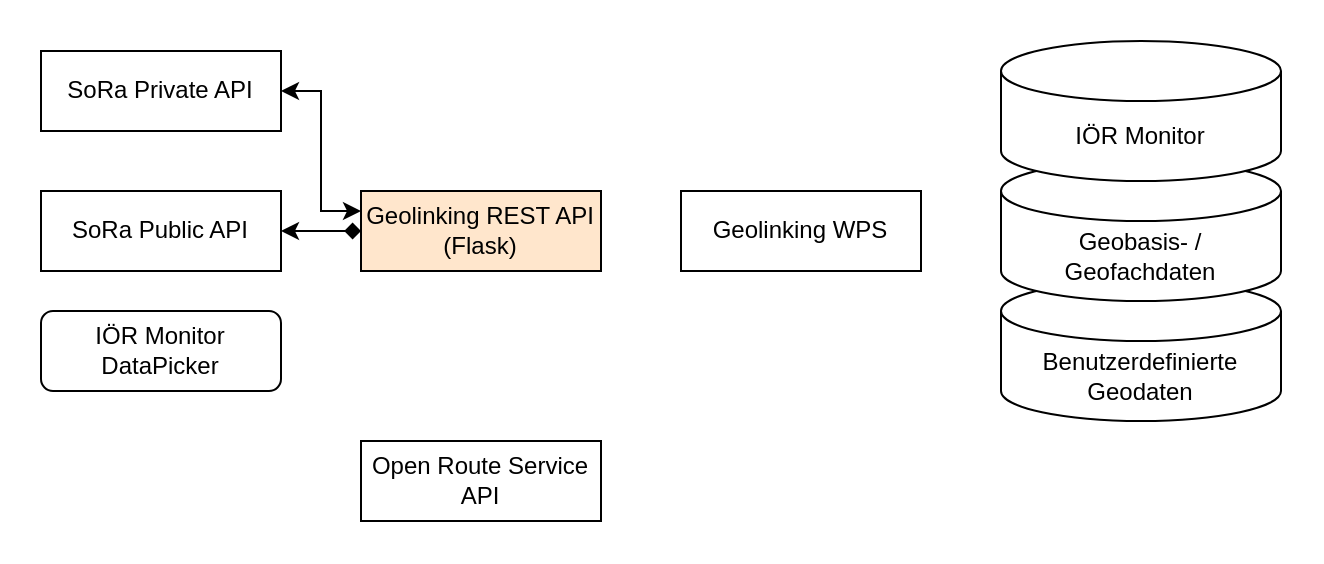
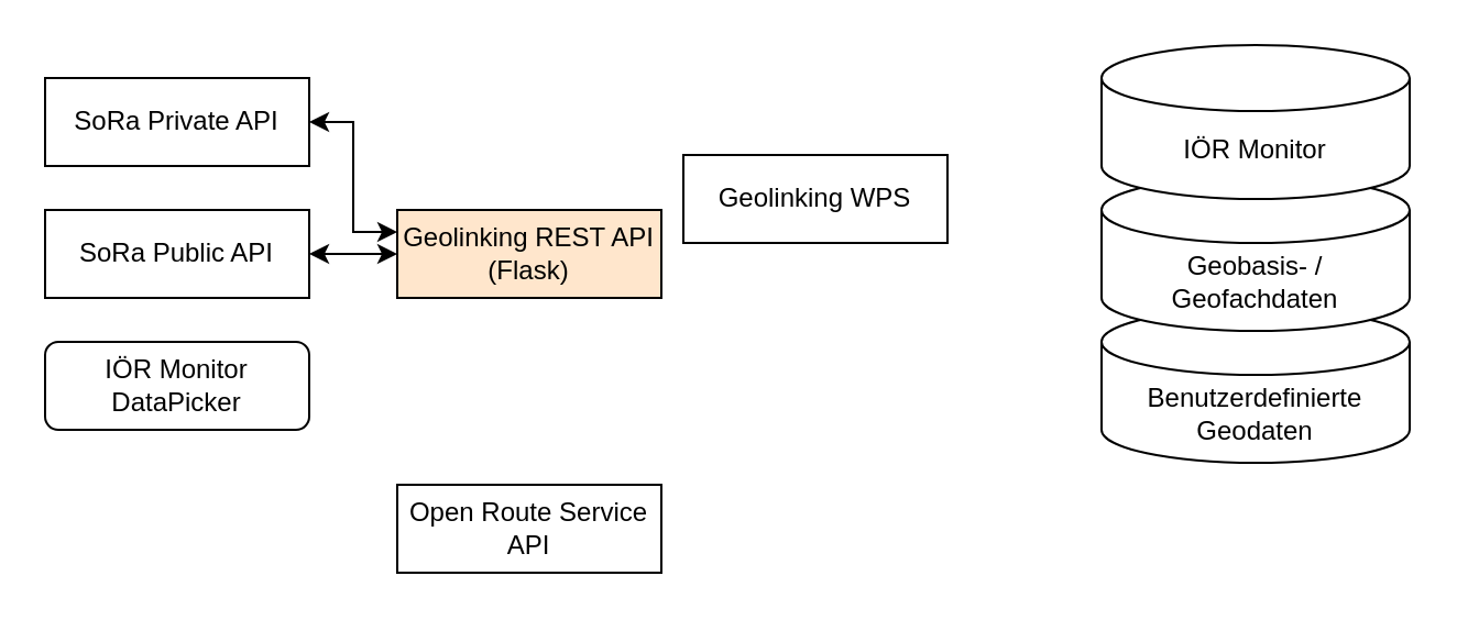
  <mxCell id="0" />
  <mxCell id="1" parent="0" />
  <mxCell id="2" value="Benutzerdefinierte Geodaten" style="shape=cylinder3;whiteSpace=wrap;html=1;boundedLbl=1;backgroundOutline=1;size=15;" vertex="1" parent="1"><mxGeometry x="500" y="140" width="140" height="70" as="geometry" /></mxCell>
  <mxCell id="3" style="edgeStyle=orthogonalEdgeStyle;rounded=0;orthogonalLoop=1;jettySize=auto;html=1;exitX=1;exitY=0.5;exitDx=0;exitDy=0;entryX=0;entryY=0.25;entryDx=0;entryDy=0;startArrow=classic;startFill=1;" edge="1" parent="1" source="4" target="9"><mxGeometry relative="1" as="geometry" /></mxCell>
- <mxCell id="4" value="SoRa Private API" style="rounded=0;whiteSpace=wrap;html=1;" vertex="1" parent="1"><mxGeometry x="20" y="25" width="120" height="40" as="geometry" /></mxCell>
- <mxCell id="5" style="edgeStyle=orthogonalEdgeStyle;rounded=0;orthogonalLoop=1;jettySize=auto;html=1;exitX=1;exitY=0.5;exitDx=0;exitDy=0;entryX=0;entryY=0.5;entryDx=0;entryDy=0;startArrow=classic;startFill=1;endArrow=diamond;" edge="1" parent="1" source="6" target="9"><mxGeometry relative="1" as="geometry" /></mxCell>
+ <mxCell id="4" value="SoRa Private API" style="rounded=0;whiteSpace=wrap;html=1;" vertex="1" parent="1"><mxGeometry x="20" y="35" width="120" height="40" as="geometry" /></mxCell>
+ <mxCell id="5" style="edgeStyle=orthogonalEdgeStyle;rounded=0;orthogonalLoop=1;jettySize=auto;html=1;exitX=1;exitY=0.5;exitDx=0;exitDy=0;entryX=0;entryY=0.5;entryDx=0;entryDy=0;startArrow=classic;startFill=1;" edge="1" parent="1" source="6" target="9"><mxGeometry relative="1" as="geometry" /></mxCell>
  <mxCell id="6" value="SoRa Public API" style="rounded=0;whiteSpace=wrap;html=1;" vertex="1" parent="1"><mxGeometry x="20" y="95" width="120" height="40" as="geometry" /></mxCell>
  <mxCell id="7" value="IÖR Monitor DataPicker" style="whiteSpace=wrap;html=1;rounded=1;" vertex="1" parent="1"><mxGeometry x="20" y="155" width="120" height="40" as="geometry" /></mxCell>
  <mxCell id="8" value="Open Route Service API" style="rounded=0;whiteSpace=wrap;html=1;" vertex="1" parent="1"><mxGeometry x="180" y="220" width="120" height="40" as="geometry" /></mxCell>
  <mxCell id="9" value="Geolinking REST API (Flask)" style="rounded=0;whiteSpace=wrap;html=1;fillColor=#ffe6cc;" vertex="1" parent="1"><mxGeometry x="180" y="95" width="120" height="40" as="geometry" /></mxCell>
- <mxCell id="10" value="Geolinking WPS" style="rounded=0;whiteSpace=wrap;html=1;" vertex="1" parent="1"><mxGeometry x="340" y="95" width="120" height="40" as="geometry" /></mxCell>
+ <mxCell id="10" value="Geolinking WPS" style="rounded=0;whiteSpace=wrap;html=1;" vertex="1" parent="1"><mxGeometry x="310" y="70" width="120" height="40" as="geometry" /></mxCell>
  <mxCell id="11" value="Geobasis- / Geofachdaten" style="shape=cylinder3;whiteSpace=wrap;html=1;boundedLbl=1;backgroundOutline=1;size=15;" vertex="1" parent="1"><mxGeometry x="500" y="80" width="140" height="70" as="geometry" /></mxCell>
  <mxCell id="12" value="IÖR Monitor" style="shape=cylinder3;whiteSpace=wrap;html=1;boundedLbl=1;backgroundOutline=1;size=15;" vertex="1" parent="1"><mxGeometry x="500" y="20" width="140" height="70" as="geometry" /></mxCell>
